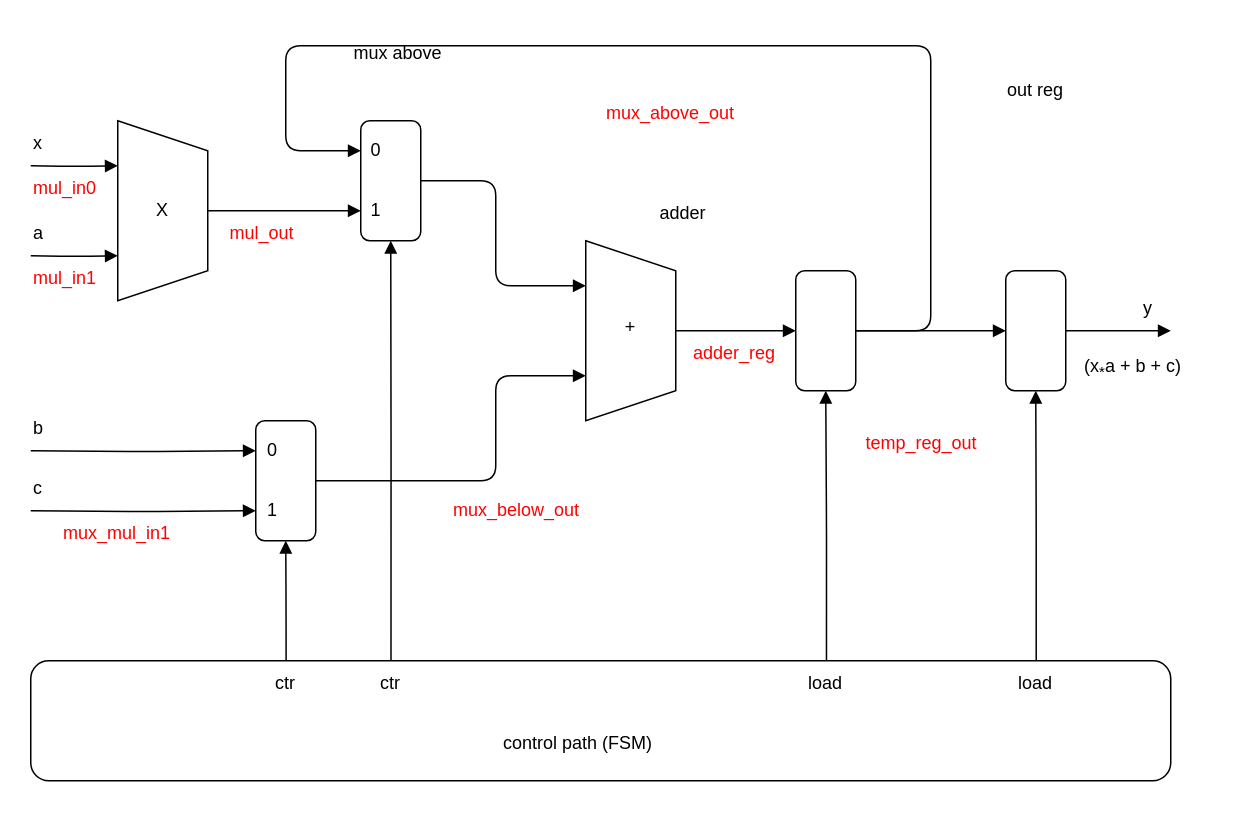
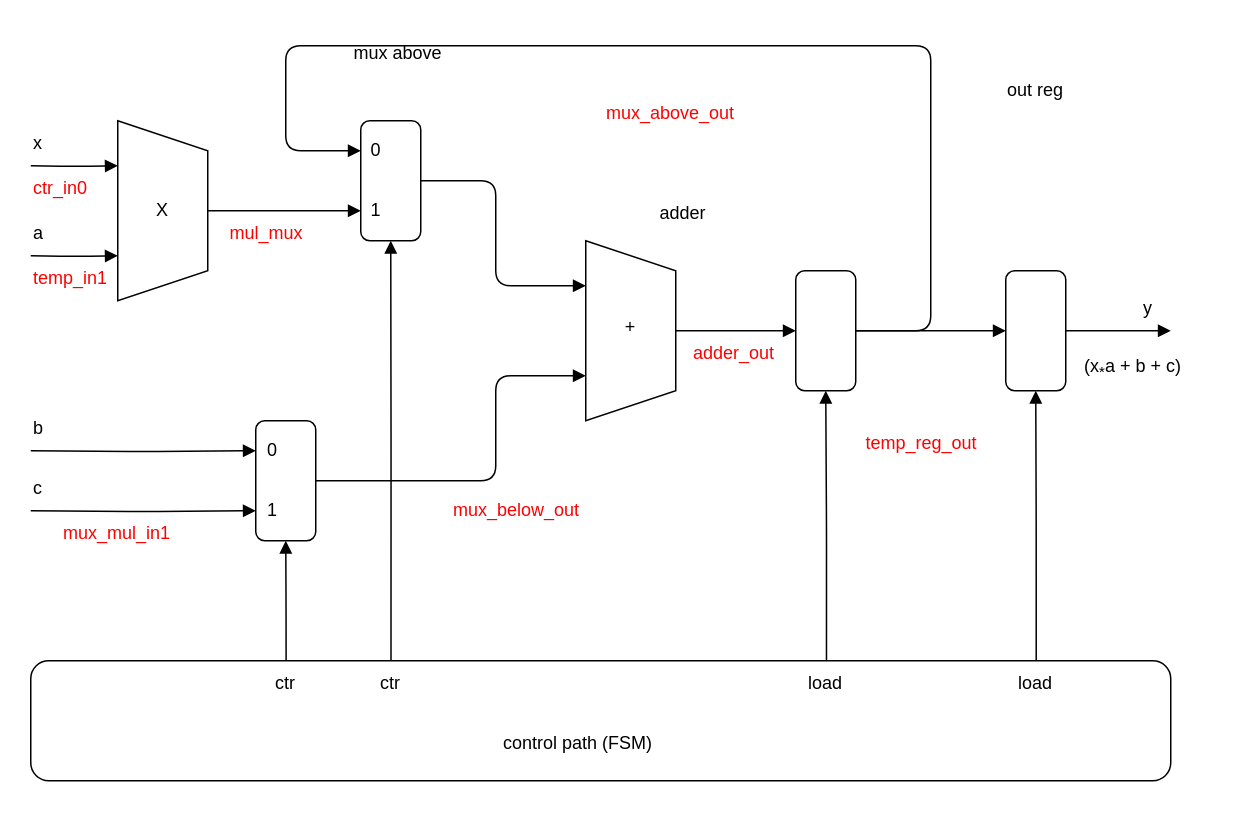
  <mxCell id="0" />
  <mxCell id="1" parent="0" />
  <mxCell id="2" style="edgeStyle=orthogonalEdgeStyle;rounded=1;orthogonalLoop=1;jettySize=auto;html=1;exitX=0.5;exitY=0;exitDx=0;exitDy=0;endArrow=block;endFill=1;" edge="1" parent="1" source="5"><mxGeometry relative="1" as="geometry"><mxPoint x="240" y="140" as="targetPoint" /></mxGeometry></mxCell>
  <mxCell id="3" style="edgeStyle=orthogonalEdgeStyle;rounded=1;orthogonalLoop=1;jettySize=auto;html=1;endArrow=block;endFill=1;entryX=0.25;entryY=1;entryDx=0;entryDy=0;" edge="1" parent="1" target="5"><mxGeometry relative="1" as="geometry"><mxPoint x="20" y="110" as="sourcePoint" /></mxGeometry></mxCell>
  <mxCell id="4" style="edgeStyle=orthogonalEdgeStyle;rounded=1;orthogonalLoop=1;jettySize=auto;html=1;endArrow=block;endFill=1;entryX=0.75;entryY=1;entryDx=0;entryDy=0;" edge="1" parent="1" target="5"><mxGeometry relative="1" as="geometry"><mxPoint x="20" y="170" as="sourcePoint" /></mxGeometry></mxCell>
  <mxCell id="5" value="" style="shape=trapezoid;perimeter=trapezoidPerimeter;whiteSpace=wrap;html=1;fixedSize=1;rotation=90;" vertex="1" parent="1"><mxGeometry x="48" y="110" width="120" height="60" as="geometry" /></mxCell>
  <mxCell id="6" style="edgeStyle=orthogonalEdgeStyle;rounded=1;orthogonalLoop=1;jettySize=auto;html=1;exitX=1;exitY=0.5;exitDx=0;exitDy=0;entryX=0.25;entryY=1;entryDx=0;entryDy=0;endArrow=block;endFill=1;" edge="1" parent="1" source="8" target="10"><mxGeometry relative="1" as="geometry"><Array as="points"><mxPoint x="330" y="120" /><mxPoint x="330" y="190" /></Array></mxGeometry></mxCell>
  <mxCell id="7" style="edgeStyle=orthogonalEdgeStyle;rounded=1;orthogonalLoop=1;jettySize=auto;html=1;exitX=0.316;exitY=0.038;exitDx=0;exitDy=0;entryX=0.5;entryY=1;entryDx=0;entryDy=0;endArrow=block;endFill=1;exitPerimeter=0;" edge="1" parent="1" source="23" target="8"><mxGeometry relative="1" as="geometry" /></mxCell>
  <mxCell id="8" value="" style="rounded=1;whiteSpace=wrap;html=1;" vertex="1" parent="1"><mxGeometry x="240" y="80" width="40" height="80" as="geometry" /></mxCell>
  <mxCell id="9" style="edgeStyle=orthogonalEdgeStyle;rounded=1;orthogonalLoop=1;jettySize=auto;html=1;exitX=0.5;exitY=0;exitDx=0;exitDy=0;entryX=0;entryY=0.5;entryDx=0;entryDy=0;endArrow=block;endFill=1;" edge="1" parent="1" source="10" target="19"><mxGeometry relative="1" as="geometry" /></mxCell>
  <mxCell id="10" value="" style="shape=trapezoid;perimeter=trapezoidPerimeter;whiteSpace=wrap;html=1;fixedSize=1;rotation=90;" vertex="1" parent="1"><mxGeometry x="360" y="190" width="120" height="60" as="geometry" /></mxCell>
  <mxCell id="11" style="edgeStyle=orthogonalEdgeStyle;rounded=1;orthogonalLoop=1;jettySize=auto;html=1;exitX=1;exitY=0.5;exitDx=0;exitDy=0;entryX=0.75;entryY=1;entryDx=0;entryDy=0;endArrow=block;endFill=1;" edge="1" parent="1" source="15" target="10"><mxGeometry relative="1" as="geometry"><Array as="points"><mxPoint x="330" y="320" /><mxPoint x="330" y="250" /></Array></mxGeometry></mxCell>
  <mxCell id="12" style="edgeStyle=orthogonalEdgeStyle;rounded=1;orthogonalLoop=1;jettySize=auto;html=1;exitX=0;exitY=0.25;exitDx=0;exitDy=0;endArrow=block;endFill=1;entryX=0;entryY=0.25;entryDx=0;entryDy=0;" edge="1" parent="1" target="15"><mxGeometry relative="1" as="geometry"><mxPoint x="20" y="300" as="sourcePoint" /></mxGeometry></mxCell>
  <mxCell id="13" style="edgeStyle=orthogonalEdgeStyle;rounded=1;orthogonalLoop=1;jettySize=auto;html=1;exitX=0;exitY=0.75;exitDx=0;exitDy=0;endArrow=block;endFill=1;entryX=0;entryY=0.75;entryDx=0;entryDy=0;" edge="1" parent="1" target="15"><mxGeometry relative="1" as="geometry"><mxPoint x="20" y="340" as="sourcePoint" /></mxGeometry></mxCell>
  <mxCell id="14" style="edgeStyle=orthogonalEdgeStyle;rounded=1;orthogonalLoop=1;jettySize=auto;html=1;exitX=0.224;exitY=0.038;exitDx=0;exitDy=0;entryX=0.5;entryY=1;entryDx=0;entryDy=0;endArrow=block;endFill=1;exitPerimeter=0;" edge="1" parent="1" source="23" target="15"><mxGeometry relative="1" as="geometry" /></mxCell>
  <mxCell id="15" value="" style="rounded=1;whiteSpace=wrap;html=1;" vertex="1" parent="1"><mxGeometry x="170" y="280" width="40" height="80" as="geometry" /></mxCell>
  <mxCell id="16" style="edgeStyle=orthogonalEdgeStyle;rounded=1;orthogonalLoop=1;jettySize=auto;html=1;exitX=1;exitY=0.5;exitDx=0;exitDy=0;entryX=0;entryY=0.25;entryDx=0;entryDy=0;endArrow=block;endFill=1;" edge="1" parent="1" source="19" target="8"><mxGeometry relative="1" as="geometry"><Array as="points"><mxPoint x="620" y="220" /><mxPoint x="620" y="30" /><mxPoint x="190" y="30" /><mxPoint x="190" y="100" /></Array></mxGeometry></mxCell>
  <mxCell id="17" style="edgeStyle=orthogonalEdgeStyle;rounded=1;orthogonalLoop=1;jettySize=auto;html=1;exitX=1;exitY=0.5;exitDx=0;exitDy=0;entryX=0;entryY=0.5;entryDx=0;entryDy=0;endArrow=block;endFill=1;" edge="1" parent="1" source="19" target="22"><mxGeometry relative="1" as="geometry" /></mxCell>
  <mxCell id="18" style="edgeStyle=orthogonalEdgeStyle;rounded=1;orthogonalLoop=1;jettySize=auto;html=1;exitX=0.698;exitY=0;exitDx=0;exitDy=0;entryX=0.5;entryY=1;entryDx=0;entryDy=0;endArrow=block;endFill=1;exitPerimeter=0;" edge="1" parent="1" source="23" target="19"><mxGeometry relative="1" as="geometry" /></mxCell>
  <mxCell id="19" value="" style="rounded=1;whiteSpace=wrap;html=1;" vertex="1" parent="1"><mxGeometry x="530" y="180" width="40" height="80" as="geometry" /></mxCell>
  <mxCell id="20" style="edgeStyle=orthogonalEdgeStyle;rounded=1;orthogonalLoop=1;jettySize=auto;html=1;exitX=1;exitY=0.5;exitDx=0;exitDy=0;endArrow=block;endFill=1;" edge="1" parent="1" source="22"><mxGeometry relative="1" as="geometry"><mxPoint x="780" y="220" as="targetPoint" /></mxGeometry></mxCell>
  <mxCell id="21" style="edgeStyle=orthogonalEdgeStyle;rounded=1;orthogonalLoop=1;jettySize=auto;html=1;exitX=0.882;exitY=-0.006;exitDx=0;exitDy=0;entryX=0.5;entryY=1;entryDx=0;entryDy=0;endArrow=block;endFill=1;exitPerimeter=0;" edge="1" parent="1" source="23" target="22"><mxGeometry relative="1" as="geometry" /></mxCell>
  <mxCell id="22" value="" style="rounded=1;whiteSpace=wrap;html=1;" vertex="1" parent="1"><mxGeometry x="670" y="180" width="40" height="80" as="geometry" /></mxCell>
  <mxCell id="23" value="" style="rounded=1;whiteSpace=wrap;html=1;" vertex="1" parent="1"><mxGeometry x="20" y="440" width="760" height="80" as="geometry" /></mxCell>
  <mxCell id="24" value="0" style="text;html=1;strokeColor=none;fillColor=none;align=left;verticalAlign=middle;whiteSpace=wrap;rounded=0;" vertex="1" parent="1"><mxGeometry x="245" y="85" width="20" height="30" as="geometry" /></mxCell>
  <mxCell id="25" value="1" style="text;html=1;strokeColor=none;fillColor=none;align=left;verticalAlign=middle;whiteSpace=wrap;rounded=0;" vertex="1" parent="1"><mxGeometry x="245" y="125" width="20" height="30" as="geometry" /></mxCell>
  <mxCell id="26" value="0" style="text;html=1;strokeColor=none;fillColor=none;align=left;verticalAlign=middle;whiteSpace=wrap;rounded=0;" vertex="1" parent="1"><mxGeometry x="176" y="285" width="20" height="30" as="geometry" /></mxCell>
  <mxCell id="27" value="1" style="text;html=1;strokeColor=none;fillColor=none;align=left;verticalAlign=middle;whiteSpace=wrap;rounded=0;" vertex="1" parent="1"><mxGeometry x="176" y="325" width="20" height="30" as="geometry" /></mxCell>
  <mxCell id="28" value="X" style="text;html=1;strokeColor=none;fillColor=none;align=center;verticalAlign=middle;whiteSpace=wrap;rounded=0;" vertex="1" parent="1"><mxGeometry x="78" y="125" width="60" height="30" as="geometry" /></mxCell>
  <mxCell id="29" value="adder" style="text;html=1;strokeColor=none;fillColor=none;align=center;verticalAlign=middle;whiteSpace=wrap;rounded=0;" vertex="1" parent="1"><mxGeometry x="425" y="127" width="60" height="30" as="geometry" /></mxCell>
  <mxCell id="30" value="+" style="text;html=1;strokeColor=none;fillColor=none;align=center;verticalAlign=middle;whiteSpace=wrap;rounded=0;" vertex="1" parent="1"><mxGeometry x="390" y="203" width="60" height="30" as="geometry" /></mxCell>
  <mxCell id="31" value="mux above" style="text;html=1;strokeColor=none;fillColor=none;align=center;verticalAlign=middle;whiteSpace=wrap;rounded=0;" vertex="1" parent="1"><mxGeometry x="220" y="20" width="90" height="30" as="geometry" /></mxCell>
  <mxCell id="32" value="out reg" style="text;html=1;strokeColor=none;fillColor=none;align=center;verticalAlign=middle;whiteSpace=wrap;rounded=0;" vertex="1" parent="1"><mxGeometry x="645" y="45" width="90" height="30" as="geometry" /></mxCell>
  <mxCell id="33" value="control path (FSM)" style="text;html=1;strokeColor=none;fillColor=none;align=center;verticalAlign=middle;whiteSpace=wrap;rounded=0;" vertex="1" parent="1"><mxGeometry x="330" y="480" width="110" height="30" as="geometry" /></mxCell>
  <mxCell id="34" value="x" style="text;html=1;strokeColor=none;fillColor=none;align=left;verticalAlign=middle;whiteSpace=wrap;rounded=0;" vertex="1" parent="1"><mxGeometry x="20" y="80" width="20" height="30" as="geometry" /></mxCell>
  <mxCell id="35" value="a" style="text;html=1;strokeColor=none;fillColor=none;align=left;verticalAlign=middle;whiteSpace=wrap;rounded=0;" vertex="1" parent="1"><mxGeometry x="20" y="140" width="20" height="30" as="geometry" /></mxCell>
  <mxCell id="36" value="b" style="text;html=1;strokeColor=none;fillColor=none;align=left;verticalAlign=middle;whiteSpace=wrap;rounded=0;" vertex="1" parent="1"><mxGeometry x="20" y="270" width="20" height="30" as="geometry" /></mxCell>
  <mxCell id="37" value="c" style="text;html=1;strokeColor=none;fillColor=none;align=left;verticalAlign=middle;whiteSpace=wrap;rounded=0;" vertex="1" parent="1"><mxGeometry x="20" y="310" width="20" height="30" as="geometry" /></mxCell>
- <mxCell id="38" value="mul_out" style="text;html=1;strokeColor=none;fillColor=none;align=left;verticalAlign=middle;whiteSpace=wrap;rounded=0;fontColor=#FF0000;" vertex="1" parent="1"><mxGeometry x="151" y="140" width="70" height="30" as="geometry" /></mxCell>
+ <mxCell id="38" value="mul_mux" style="text;html=1;strokeColor=none;fillColor=none;align=left;verticalAlign=middle;whiteSpace=wrap;rounded=0;fontColor=#FF0000;" vertex="1" parent="1"><mxGeometry x="151" y="140" width="70" height="30" as="geometry" /></mxCell>
  <mxCell id="39" value="mux_above_out" style="text;html=1;strokeColor=none;fillColor=none;align=left;verticalAlign=middle;whiteSpace=wrap;rounded=0;fontColor=#FF0000;" vertex="1" parent="1"><mxGeometry x="402" y="60" width="108" height="30" as="geometry" /></mxCell>
  <mxCell id="40" value="mux_below_out" style="text;html=1;strokeColor=none;fillColor=none;align=left;verticalAlign=middle;whiteSpace=wrap;rounded=0;fontColor=#FF0000;" vertex="1" parent="1"><mxGeometry x="300" y="325" width="108" height="30" as="geometry" /></mxCell>
- <mxCell id="41" value="adder_reg" style="text;html=1;strokeColor=none;fillColor=none;align=left;verticalAlign=middle;whiteSpace=wrap;rounded=0;fontColor=#FF0000;" vertex="1" parent="1"><mxGeometry x="460" y="220" width="70" height="30" as="geometry" /></mxCell>
+ <mxCell id="41" value="adder_out" style="text;html=1;strokeColor=none;fillColor=none;align=left;verticalAlign=middle;whiteSpace=wrap;rounded=0;fontColor=#FF0000;" vertex="1" parent="1"><mxGeometry x="460" y="220" width="70" height="30" as="geometry" /></mxCell>
  <mxCell id="42" value="temp_reg_out" style="text;html=1;strokeColor=none;fillColor=none;align=left;verticalAlign=middle;whiteSpace=wrap;rounded=0;fontColor=#FF0000;" vertex="1" parent="1"><mxGeometry x="575" y="280" width="95" height="30" as="geometry" /></mxCell>
  <mxCell id="43" value="y" style="text;html=1;strokeColor=none;fillColor=none;align=left;verticalAlign=middle;whiteSpace=wrap;rounded=0;" vertex="1" parent="1"><mxGeometry x="760" y="190" width="20" height="30" as="geometry" /></mxCell>
- <mxCell id="44" value="mul_in0" style="text;html=1;strokeColor=none;fillColor=none;align=left;verticalAlign=middle;whiteSpace=wrap;rounded=0;fontColor=#FF0000;" vertex="1" parent="1"><mxGeometry x="20" y="110" width="70" height="30" as="geometry" /></mxCell>
- <mxCell id="45" value="mul_in1" style="text;html=1;strokeColor=none;fillColor=none;align=left;verticalAlign=middle;whiteSpace=wrap;rounded=0;fontColor=#FF0000;" vertex="1" parent="1"><mxGeometry x="20" y="170" width="70" height="30" as="geometry" /></mxCell>
+ <mxCell id="44" value="ctr_in0" style="text;html=1;strokeColor=none;fillColor=none;align=left;verticalAlign=middle;whiteSpace=wrap;rounded=0;fontColor=#FF0000;" vertex="1" parent="1"><mxGeometry x="20" y="110" width="70" height="30" as="geometry" /></mxCell>
+ <mxCell id="45" value="temp_in1" style="text;html=1;strokeColor=none;fillColor=none;align=left;verticalAlign=middle;whiteSpace=wrap;rounded=0;fontColor=#FF0000;" vertex="1" parent="1"><mxGeometry x="20" y="170" width="70" height="30" as="geometry" /></mxCell>
  <mxCell id="46" value="mux_mul_in1" style="text;html=1;strokeColor=none;fillColor=none;align=left;verticalAlign=middle;whiteSpace=wrap;rounded=0;fontColor=#FF0000;" vertex="1" parent="1"><mxGeometry x="40" y="340" width="100" height="30" as="geometry" /></mxCell>
  <mxCell id="47" value="ctr" style="text;html=1;strokeColor=none;fillColor=none;align=center;verticalAlign=middle;whiteSpace=wrap;rounded=0;" vertex="1" parent="1"><mxGeometry x="160" y="440" width="60" height="30" as="geometry" /></mxCell>
  <mxCell id="48" value="ctr" style="text;html=1;strokeColor=none;fillColor=none;align=center;verticalAlign=middle;whiteSpace=wrap;rounded=0;" vertex="1" parent="1"><mxGeometry x="230" y="440" width="60" height="30" as="geometry" /></mxCell>
  <mxCell id="49" value="load" style="text;html=1;strokeColor=none;fillColor=none;align=center;verticalAlign=middle;whiteSpace=wrap;rounded=0;" vertex="1" parent="1"><mxGeometry x="520" y="440" width="60" height="30" as="geometry" /></mxCell>
  <mxCell id="50" value="load" style="text;html=1;strokeColor=none;fillColor=none;align=center;verticalAlign=middle;whiteSpace=wrap;rounded=0;" vertex="1" parent="1"><mxGeometry x="660" y="440" width="60" height="30" as="geometry" /></mxCell>
  <mxCell id="51" value="(x&lt;sub&gt;*&lt;/sub&gt;a + b + c)" style="text;html=1;strokeColor=none;fillColor=none;align=center;verticalAlign=middle;whiteSpace=wrap;rounded=0;" vertex="1" parent="1"><mxGeometry x="710" y="230" width="90" height="30" as="geometry" /></mxCell>
